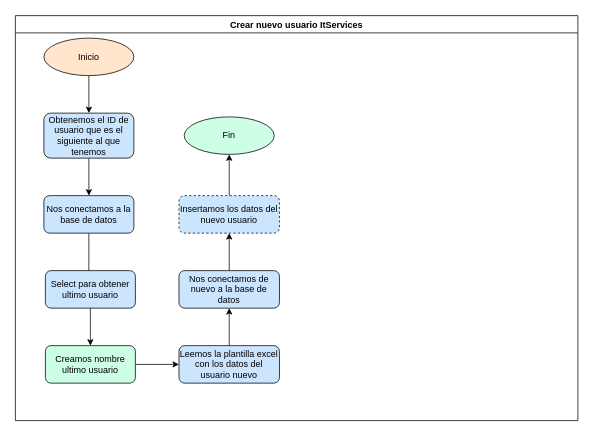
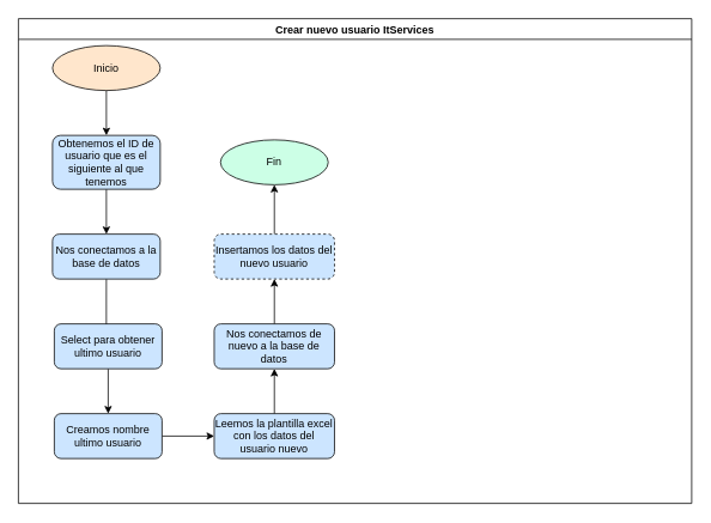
  <mxCell id="0" />
  <mxCell id="1" parent="0" />
  <mxCell id="2" value="Crear nuevo usuario ItServices" style="swimlane;" parent="1" vertex="1"><mxGeometry x="20" y="20" width="750" height="540" as="geometry" /></mxCell>
  <mxCell id="3" style="edgeStyle=orthogonalEdgeStyle;rounded=0;orthogonalLoop=1;jettySize=auto;html=1;exitX=0.5;exitY=1;exitDx=0;exitDy=0;entryX=0.5;entryY=0;entryDx=0;entryDy=0;" parent="2" source="4" target="6" edge="1"><mxGeometry relative="1" as="geometry" /></mxCell>
  <mxCell id="4" value="Inicio" style="ellipse;whiteSpace=wrap;html=1;fillColor=#ffe6cc;" parent="2" vertex="1"><mxGeometry x="38" y="30" width="120" height="50" as="geometry" /></mxCell>
  <mxCell id="5" style="edgeStyle=orthogonalEdgeStyle;rounded=0;orthogonalLoop=1;jettySize=auto;html=1;exitX=0.5;exitY=1;exitDx=0;exitDy=0;entryX=0.5;entryY=0;entryDx=0;entryDy=0;" parent="2" source="6" target="8" edge="1"><mxGeometry relative="1" as="geometry" /></mxCell>
  <mxCell id="6" value="Obtenemos el ID de usuario que es el siguiente al que tenemos" style="rounded=1;whiteSpace=wrap;html=1;fillColor=#CCE5FF;" parent="2" vertex="1"><mxGeometry x="38" y="130" width="120" height="60" as="geometry" /></mxCell>
  <mxCell id="7" style="edgeStyle=orthogonalEdgeStyle;rounded=0;orthogonalLoop=1;jettySize=auto;html=1;exitX=0.5;exitY=1;exitDx=0;exitDy=0;entryX=0.483;entryY=0.2;entryDx=0;entryDy=0;entryPerimeter=0;" edge="1" parent="2" source="8" target="10"><mxGeometry relative="1" as="geometry" /></mxCell>
  <mxCell id="8" value="Nos conectamos a la base de datos" style="rounded=1;whiteSpace=wrap;html=1;fillColor=#CCE5FF;" parent="2" vertex="1"><mxGeometry x="38" y="240" width="120" height="50" as="geometry" /></mxCell>
  <mxCell id="9" style="edgeStyle=orthogonalEdgeStyle;rounded=0;orthogonalLoop=1;jettySize=auto;html=1;exitX=0.5;exitY=1;exitDx=0;exitDy=0;entryX=0.5;entryY=0;entryDx=0;entryDy=0;" parent="2" source="10" target="12" edge="1"><mxGeometry relative="1" as="geometry" /></mxCell>
  <mxCell id="10" value="Select para obtener ultimo usuario" style="rounded=1;whiteSpace=wrap;html=1;fillColor=#CCE5FF;" parent="2" vertex="1"><mxGeometry x="40" y="340" width="120" height="50" as="geometry" /></mxCell>
  <mxCell id="11" style="edgeStyle=orthogonalEdgeStyle;rounded=0;orthogonalLoop=1;jettySize=auto;html=1;exitX=1;exitY=0.5;exitDx=0;exitDy=0;entryX=0;entryY=0.5;entryDx=0;entryDy=0;" parent="2" source="12" target="15" edge="1"><mxGeometry relative="1" as="geometry" /></mxCell>
- <mxCell id="12" value="Creamos nombre ultimo usuario" style="rounded=1;whiteSpace=wrap;html=1;fillColor=#ccffe6;" parent="2" vertex="1"><mxGeometry x="40" y="440" width="120" height="50" as="geometry" /></mxCell>
+ <mxCell id="12" value="Creamos nombre ultimo usuario" style="rounded=1;whiteSpace=wrap;html=1;fillColor=#CCE5FF;" parent="2" vertex="1"><mxGeometry x="40" y="440" width="120" height="50" as="geometry" /></mxCell>
  <mxCell id="13" value="Fin" style="ellipse;whiteSpace=wrap;html=1;fillColor=#CCFFE6;" parent="2" vertex="1"><mxGeometry x="225.13" y="135" width="120" height="50" as="geometry" /></mxCell>
  <mxCell id="14" style="edgeStyle=orthogonalEdgeStyle;rounded=0;orthogonalLoop=1;jettySize=auto;html=1;entryX=0.5;entryY=1;entryDx=0;entryDy=0;" edge="1" parent="2" source="15" target="17"><mxGeometry relative="1" as="geometry" /></mxCell>
  <mxCell id="15" value="Leemos la plantilla excel con los datos del usuario nuevo" style="rounded=1;whiteSpace=wrap;html=1;fillColor=#CCE5FF;" parent="2" vertex="1"><mxGeometry x="218.13" y="440" width="134" height="50" as="geometry" /></mxCell>
  <mxCell id="16" style="edgeStyle=orthogonalEdgeStyle;rounded=0;orthogonalLoop=1;jettySize=auto;html=1;entryX=0.5;entryY=1;entryDx=0;entryDy=0;" edge="1" parent="2" source="17" target="19"><mxGeometry relative="1" as="geometry" /></mxCell>
  <mxCell id="17" value="Nos conectamos de nuevo a la base de datos" style="rounded=1;whiteSpace=wrap;html=1;fillColor=#CCE5FF;" vertex="1" parent="2"><mxGeometry x="218.13" y="340" width="134" height="50" as="geometry" /></mxCell>
  <mxCell id="18" style="edgeStyle=orthogonalEdgeStyle;rounded=0;orthogonalLoop=1;jettySize=auto;html=1;entryX=0.5;entryY=1;entryDx=0;entryDy=0;" edge="1" parent="2" source="19" target="13"><mxGeometry relative="1" as="geometry" /></mxCell>
  <mxCell id="19" value="Insertamos los datos del nuevo usuario" style="rounded=1;whiteSpace=wrap;html=1;fillColor=#CCE5FF;dashed=1;" vertex="1" parent="2"><mxGeometry x="218.13" y="240" width="134" height="50" as="geometry" /></mxCell>
